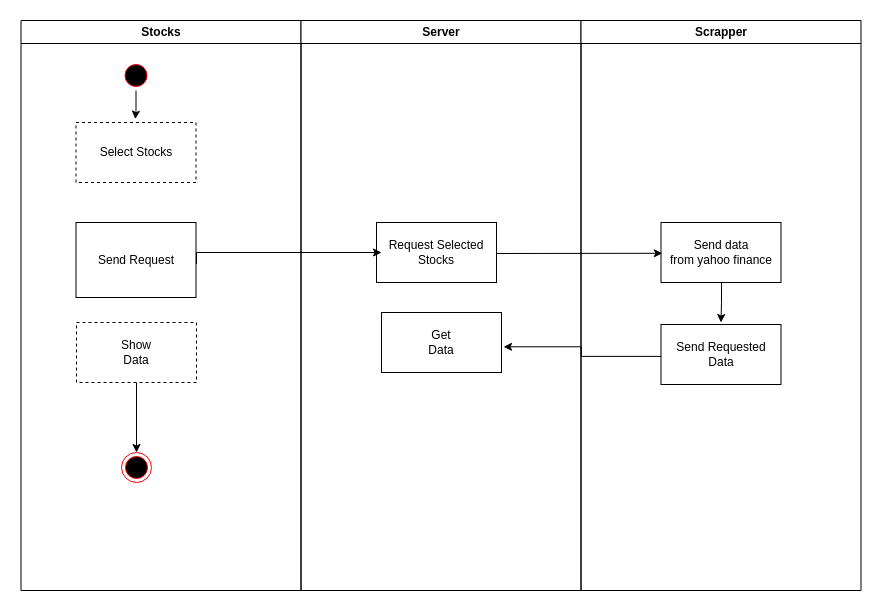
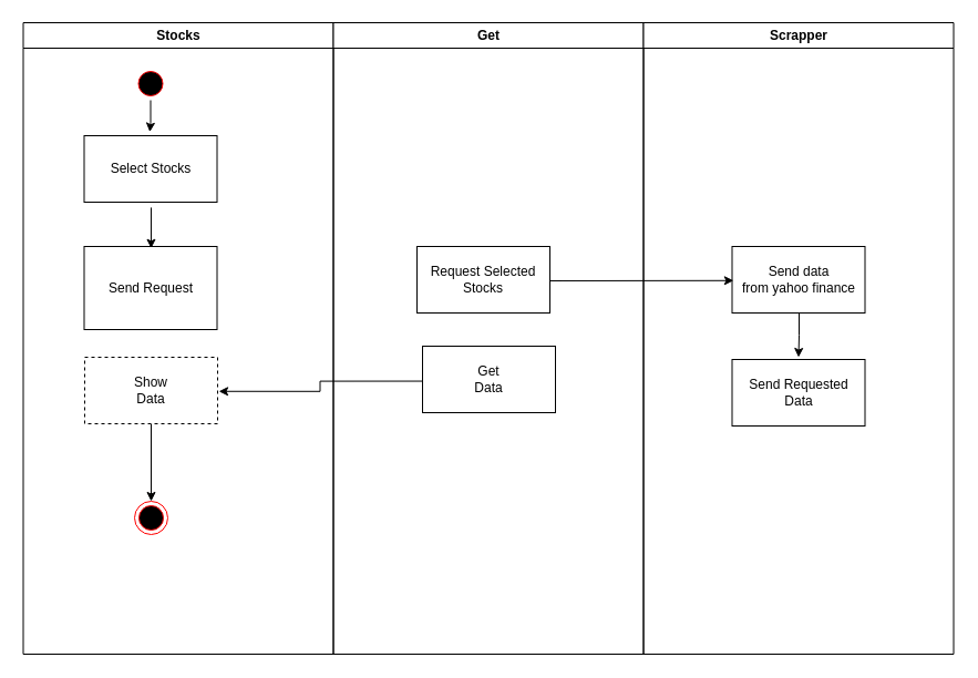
  <mxCell id="0" />
  <mxCell id="1" parent="0" />
  <mxCell id="2" value="Stocks" style="swimlane;whiteSpace=wrap" parent="1" vertex="1"><mxGeometry x="20.5" y="20" width="280" height="570" as="geometry" /></mxCell>
  <mxCell id="3" style="edgeStyle=orthogonalEdgeStyle;rounded=0;orthogonalLoop=1;jettySize=auto;html=1;entryX=0.494;entryY=-0.056;entryDx=0;entryDy=0;entryPerimeter=0;" edge="1" parent="2" source="4" target="8"><mxGeometry relative="1" as="geometry" /></mxCell>
  <mxCell id="4" value="" style="ellipse;shape=startState;fillColor=#000000;strokeColor=#ff0000;" parent="2" vertex="1"><mxGeometry x="100" y="40" width="30" height="30" as="geometry" /></mxCell>
  <mxCell id="5" value="" style="ellipse;shape=endState;fillColor=#000000;strokeColor=#ff0000" parent="2" vertex="1"><mxGeometry x="100.5" y="432" width="30" height="30" as="geometry" /></mxCell>
+ <mxCell id="6" style="edgeStyle=orthogonalEdgeStyle;rounded=0;orthogonalLoop=1;jettySize=auto;html=1;entryX=0.504;entryY=0.023;entryDx=0;entryDy=0;entryPerimeter=0;exitX=0.504;exitY=1.081;exitDx=0;exitDy=0;exitPerimeter=0;" edge="1" parent="2" source="8" target="7"><mxGeometry relative="1" as="geometry"><mxPoint x="115.5" y="168" as="sourcePoint" /></mxGeometry></mxCell>
  <mxCell id="7" value="Send Request" style="rounded=0;whiteSpace=wrap;html=1;" vertex="1" parent="2"><mxGeometry x="55" y="202" width="120" height="75" as="geometry" /></mxCell>
- <mxCell id="8" value="Select Stocks" style="rounded=0;whiteSpace=wrap;html=1;dashed=1;" vertex="1" parent="2"><mxGeometry x="55" y="102" width="120" height="60" as="geometry" /></mxCell>
+ <mxCell id="8" value="Select Stocks" style="rounded=0;whiteSpace=wrap;html=1;" vertex="1" parent="2"><mxGeometry x="55" y="102" width="120" height="60" as="geometry" /></mxCell>
  <mxCell id="9" style="edgeStyle=orthogonalEdgeStyle;rounded=0;orthogonalLoop=1;jettySize=auto;html=1;entryX=0.5;entryY=0;entryDx=0;entryDy=0;" edge="1" parent="2" source="10" target="5"><mxGeometry relative="1" as="geometry" /></mxCell>
  <mxCell id="10" value="&lt;div&gt;Show&lt;br&gt;&lt;/div&gt;&lt;div&gt;Data&lt;br&gt;&lt;/div&gt;" style="rounded=0;whiteSpace=wrap;html=1;dashed=1;" vertex="1" parent="2"><mxGeometry x="55.5" y="302" width="120" height="60" as="geometry" /></mxCell>
- <mxCell id="11" value="Server" style="swimlane;whiteSpace=wrap" parent="1" vertex="1"><mxGeometry x="300.5" y="20" width="280" height="570" as="geometry" /></mxCell>
+ <mxCell id="11" value="Get" style="swimlane;whiteSpace=wrap" parent="1" vertex="1"><mxGeometry x="300.5" y="20" width="280" height="570" as="geometry" /></mxCell>
  <mxCell id="12" value="&lt;div&gt;Request Selected &lt;br&gt;&lt;/div&gt;&lt;div&gt;Stocks&lt;br&gt;&lt;/div&gt;" style="rounded=0;whiteSpace=wrap;html=1;" vertex="1" parent="11"><mxGeometry x="75.5" y="202" width="120" height="60" as="geometry" /></mxCell>
  <mxCell id="13" value="&lt;div&gt;Get &lt;br&gt;&lt;/div&gt;&lt;div&gt;Data&lt;br&gt;&lt;/div&gt;" style="rounded=0;whiteSpace=wrap;html=1;" vertex="1" parent="11"><mxGeometry x="80.5" y="292" width="120" height="60" as="geometry" /></mxCell>
  <mxCell id="14" value="Scrapper" style="swimlane;whiteSpace=wrap" parent="1" vertex="1"><mxGeometry x="580.5" y="20" width="280" height="570" as="geometry" /></mxCell>
  <mxCell id="15" value="&lt;div&gt;Send data &lt;br&gt;&lt;/div&gt;&lt;div&gt;from yahoo finance&lt;br&gt;&lt;/div&gt;" style="rounded=0;whiteSpace=wrap;html=1;" vertex="1" parent="14"><mxGeometry x="80" y="202" width="120" height="60" as="geometry" /></mxCell>
  <mxCell id="16" value="&lt;div&gt;Send Requested &lt;br&gt;&lt;/div&gt;&lt;div&gt;Data&lt;br&gt;&lt;/div&gt;" style="rounded=0;whiteSpace=wrap;html=1;" vertex="1" parent="14"><mxGeometry x="80" y="304" width="120" height="60" as="geometry" /></mxCell>
- <mxCell id="18" style="edgeStyle=orthogonalEdgeStyle;rounded=0;orthogonalLoop=1;jettySize=auto;html=1;entryX=1.017;entryY=0.572;entryDx=0;entryDy=0;entryPerimeter=0;exitX=0.001;exitY=0.532;exitDx=0;exitDy=0;exitPerimeter=0;" edge="1" parent="1" source="16" target="13"><mxGeometry relative="1" as="geometry"><mxPoint x="656" y="356" as="sourcePoint" /></mxGeometry></mxCell>
+ <mxCell id="17" style="edgeStyle=orthogonalEdgeStyle;rounded=0;orthogonalLoop=1;jettySize=auto;html=1;entryX=1.009;entryY=0.513;entryDx=0;entryDy=0;entryPerimeter=0;exitX=0.002;exitY=0.526;exitDx=0;exitDy=0;exitPerimeter=0;" edge="1" parent="1" source="13" target="10"><mxGeometry relative="1" as="geometry"><mxPoint x="376" y="353" as="sourcePoint" /></mxGeometry></mxCell>
  <mxCell id="19" style="edgeStyle=orthogonalEdgeStyle;rounded=0;orthogonalLoop=1;jettySize=auto;html=1;" edge="1" parent="1"><mxGeometry relative="1" as="geometry"><mxPoint x="720.5" y="322" as="targetPoint" /><mxPoint x="721" y="282" as="sourcePoint" /><Array as="points"><mxPoint x="721" y="302" /></Array></mxGeometry></mxCell>
- <mxCell id="20" style="edgeStyle=orthogonalEdgeStyle;rounded=0;orthogonalLoop=1;jettySize=auto;html=1;entryX=0.042;entryY=0.5;entryDx=0;entryDy=0;entryPerimeter=0;exitX=1.004;exitY=0.552;exitDx=0;exitDy=0;exitPerimeter=0;" edge="1" parent="1" source="7" target="12"><mxGeometry relative="1" as="geometry"><mxPoint x="206" y="252" as="sourcePoint" /><Array as="points"><mxPoint x="196" y="252" /></Array></mxGeometry></mxCell>
  <mxCell id="21" style="edgeStyle=orthogonalEdgeStyle;rounded=0;orthogonalLoop=1;jettySize=auto;html=1;entryX=0.011;entryY=0.513;entryDx=0;entryDy=0;entryPerimeter=0;" edge="1" parent="1" target="15"><mxGeometry relative="1" as="geometry"><mxPoint x="506" y="253" as="sourcePoint" /><Array as="points"><mxPoint x="496" y="253" /><mxPoint x="496" y="253" /></Array></mxGeometry></mxCell>
